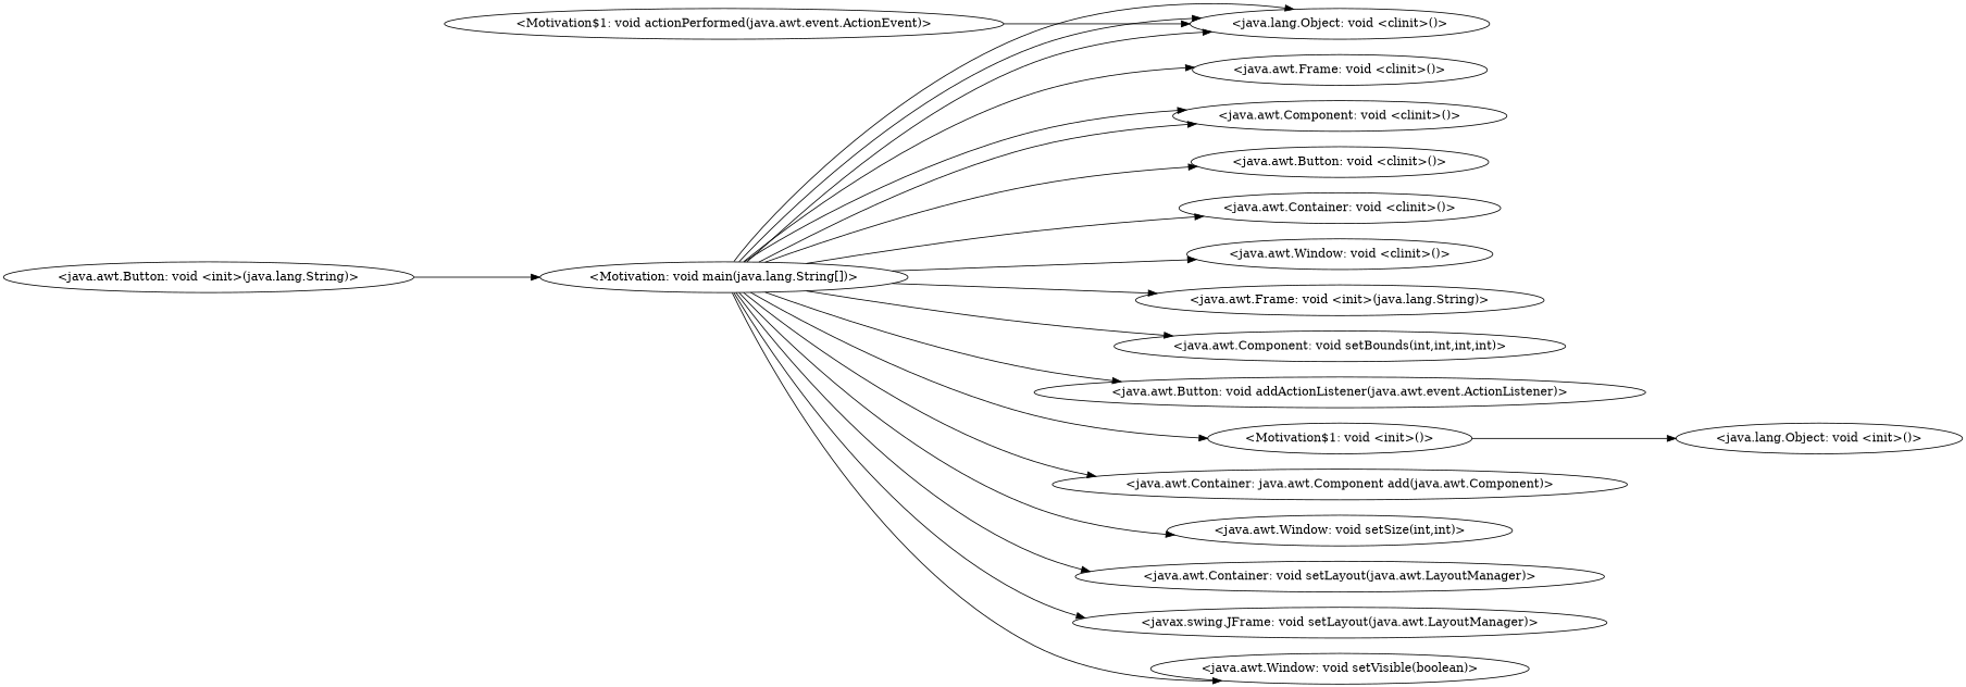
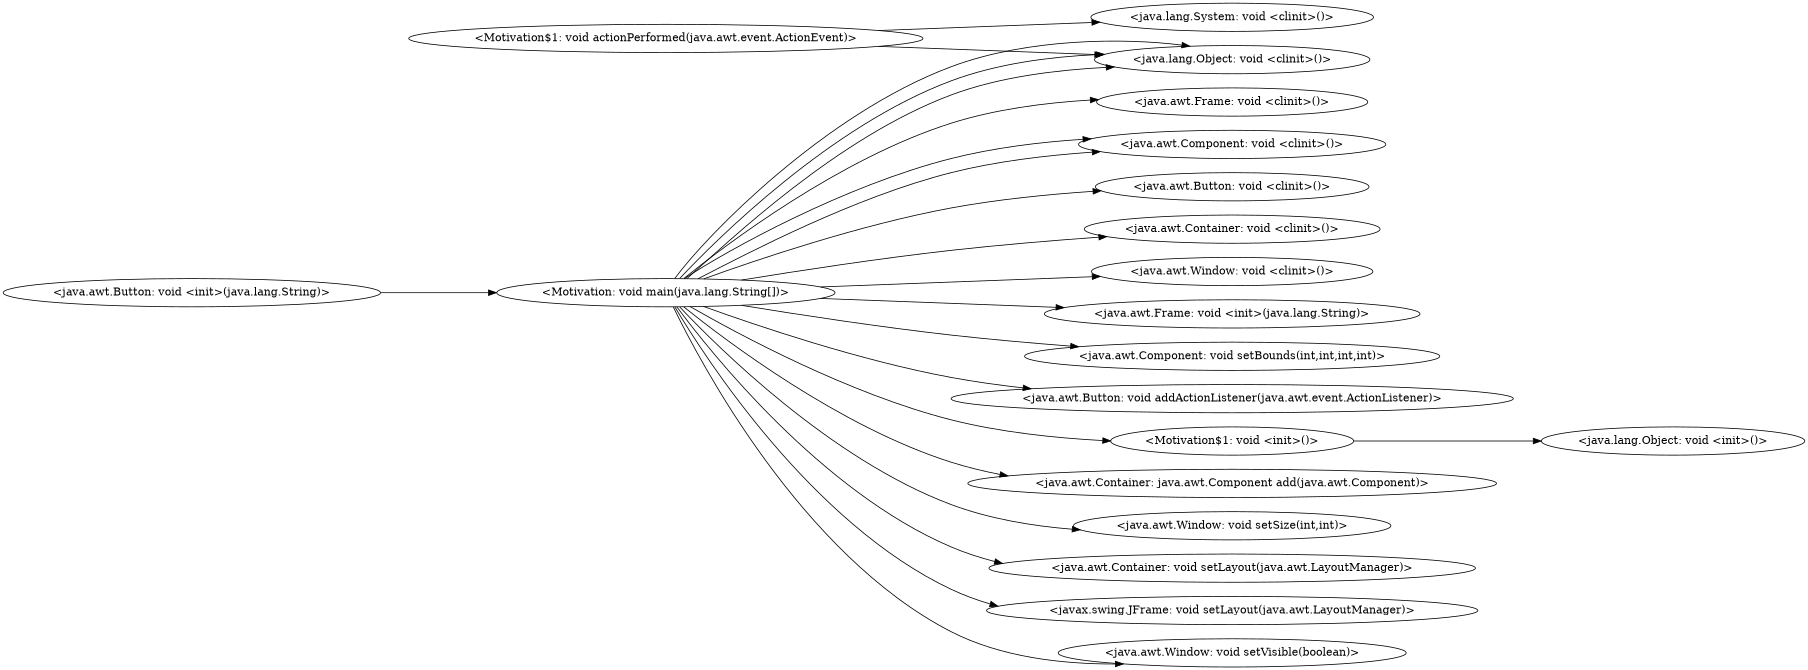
  digraph {
    rankdir=LR
    "<Motivation: void main(java.lang.String[])>"
    "<java.awt.Frame: void <clinit>()>"
    "<java.lang.Object: void <clinit>()>"
    "<java.awt.Component: void <clinit>()>"
    "<java.awt.Button: void <clinit>()>"
    "<java.awt.Container: void <clinit>()>"
    "<java.awt.Window: void <clinit>()>"
    "<java.awt.Frame: void <init>(java.lang.String)>"
    "<java.awt.Component: void setBounds(int,int,int,int)>"
    "<java.awt.Button: void addActionListener(java.awt.event.ActionListener)>"
    "<Motivation$1: void <init>()>"
    "<java.awt.Container: java.awt.Component add(java.awt.Component)>"
    "<java.awt.Window: void setSize(int,int)>"
    "<java.awt.Container: void setLayout(java.awt.LayoutManager)>"
    "<javax.swing.JFrame: void setLayout(java.awt.LayoutManager)>"
    "<java.awt.Window: void setVisible(boolean)>"
    "<java.awt.Button: void <init>(java.lang.String)>"
    "<java.lang.Object: void <init>()>"
    "<Motivation$1: void actionPerformed(java.awt.event.ActionEvent)>"
+   "<java.lang.System: void <clinit>()>"
    "<Motivation: void main(java.lang.String[])>" -> "<java.awt.Frame: void <clinit>()>"
    "<Motivation: void main(java.lang.String[])>" -> "<java.lang.Object: void <clinit>()>"
    "<Motivation: void main(java.lang.String[])>" -> "<java.lang.Object: void <clinit>()>"
    "<Motivation: void main(java.lang.String[])>" -> "<java.lang.Object: void <clinit>()>"
    "<Motivation: void main(java.lang.String[])>" -> "<java.awt.Component: void <clinit>()>"
    "<Motivation: void main(java.lang.String[])>" -> "<java.awt.Component: void <clinit>()>"
    "<Motivation: void main(java.lang.String[])>" -> "<java.awt.Button: void <clinit>()>"
    "<Motivation: void main(java.lang.String[])>" -> "<java.awt.Container: void <clinit>()>"
    "<Motivation: void main(java.lang.String[])>" -> "<java.awt.Window: void <clinit>()>"
    "<Motivation: void main(java.lang.String[])>" -> "<java.awt.Frame: void <init>(java.lang.String)>"
    "<Motivation: void main(java.lang.String[])>" -> "<java.awt.Component: void setBounds(int,int,int,int)>"
    "<Motivation: void main(java.lang.String[])>" -> "<java.awt.Button: void addActionListener(java.awt.event.ActionListener)>"
    "<Motivation: void main(java.lang.String[])>" -> "<Motivation$1: void <init>()>"
    "<Motivation: void main(java.lang.String[])>" -> "<java.awt.Container: java.awt.Component add(java.awt.Component)>"
    "<Motivation: void main(java.lang.String[])>" -> "<java.awt.Window: void setSize(int,int)>"
    "<Motivation: void main(java.lang.String[])>" -> "<java.awt.Container: void setLayout(java.awt.LayoutManager)>"
    "<Motivation: void main(java.lang.String[])>" -> "<javax.swing.JFrame: void setLayout(java.awt.LayoutManager)>"
    "<Motivation: void main(java.lang.String[])>" -> "<java.awt.Window: void setVisible(boolean)>"
    "<Motivation$1: void <init>()>" -> "<java.lang.Object: void <init>()>"
    "<java.awt.Button: void <init>(java.lang.String)>" -> "<Motivation: void main(java.lang.String[])>"
    "<Motivation$1: void actionPerformed(java.awt.event.ActionEvent)>" -> "<java.lang.Object: void <clinit>()>"
+   "<Motivation$1: void actionPerformed(java.awt.event.ActionEvent)>" -> "<java.lang.System: void <clinit>()>"
  }
